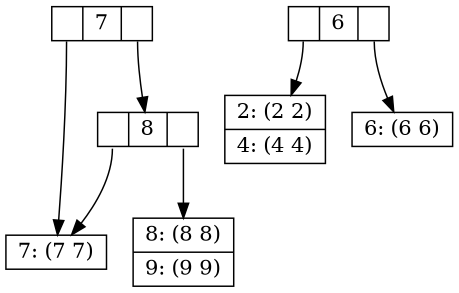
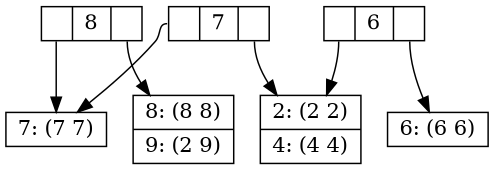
  digraph {
    node [shape=record]
    edge [tailport=f1]
    n1 [height=0.1 label="<f0>|7|<f1>"]
    n2 [height=0.1 label="<f0>|8|<f1>"]
    n3 [height=0.1 label="{7: (7 7)}"]
    n4 [height=0.1 label="<f0>|6|<f1>"]
    n5 [height=0.1 label="{2: (2 2)|4: (4 4)}"]
    n6 [height=0.1 label="{6: (6 6)}"]
-   n7 [height=0.1 label="{8: (8 8)|9: (9 9)}"]
-   n1 -> n2
+   n7 [height=0.1 label="{8: (8 8)|9: (2 9)}"]
+   n1 -> n5
    n1 -> n3 [tailport=f0]
    n2 -> n3 [tailport=f0]
    n2 -> n7
    n4 -> n5 [tailport=f0]
    n4 -> n6
  }
